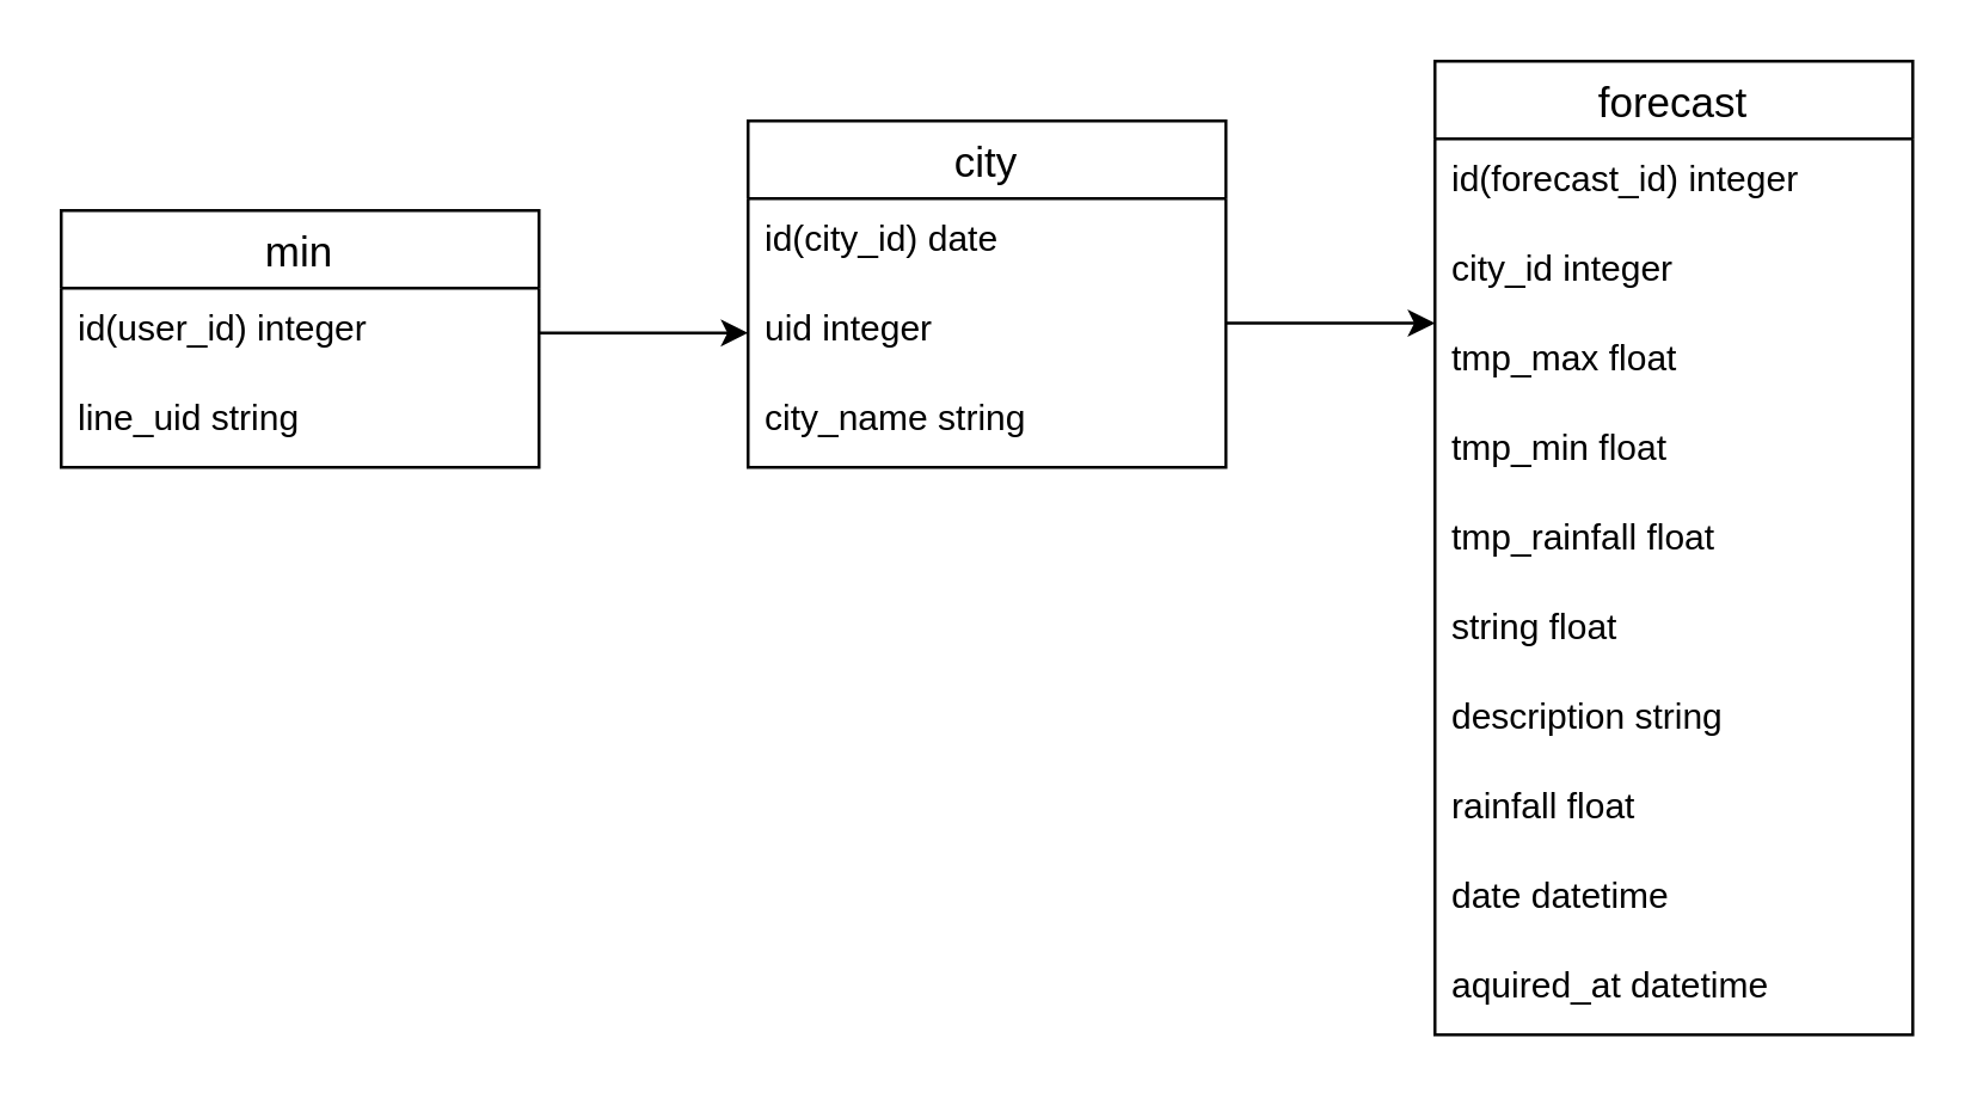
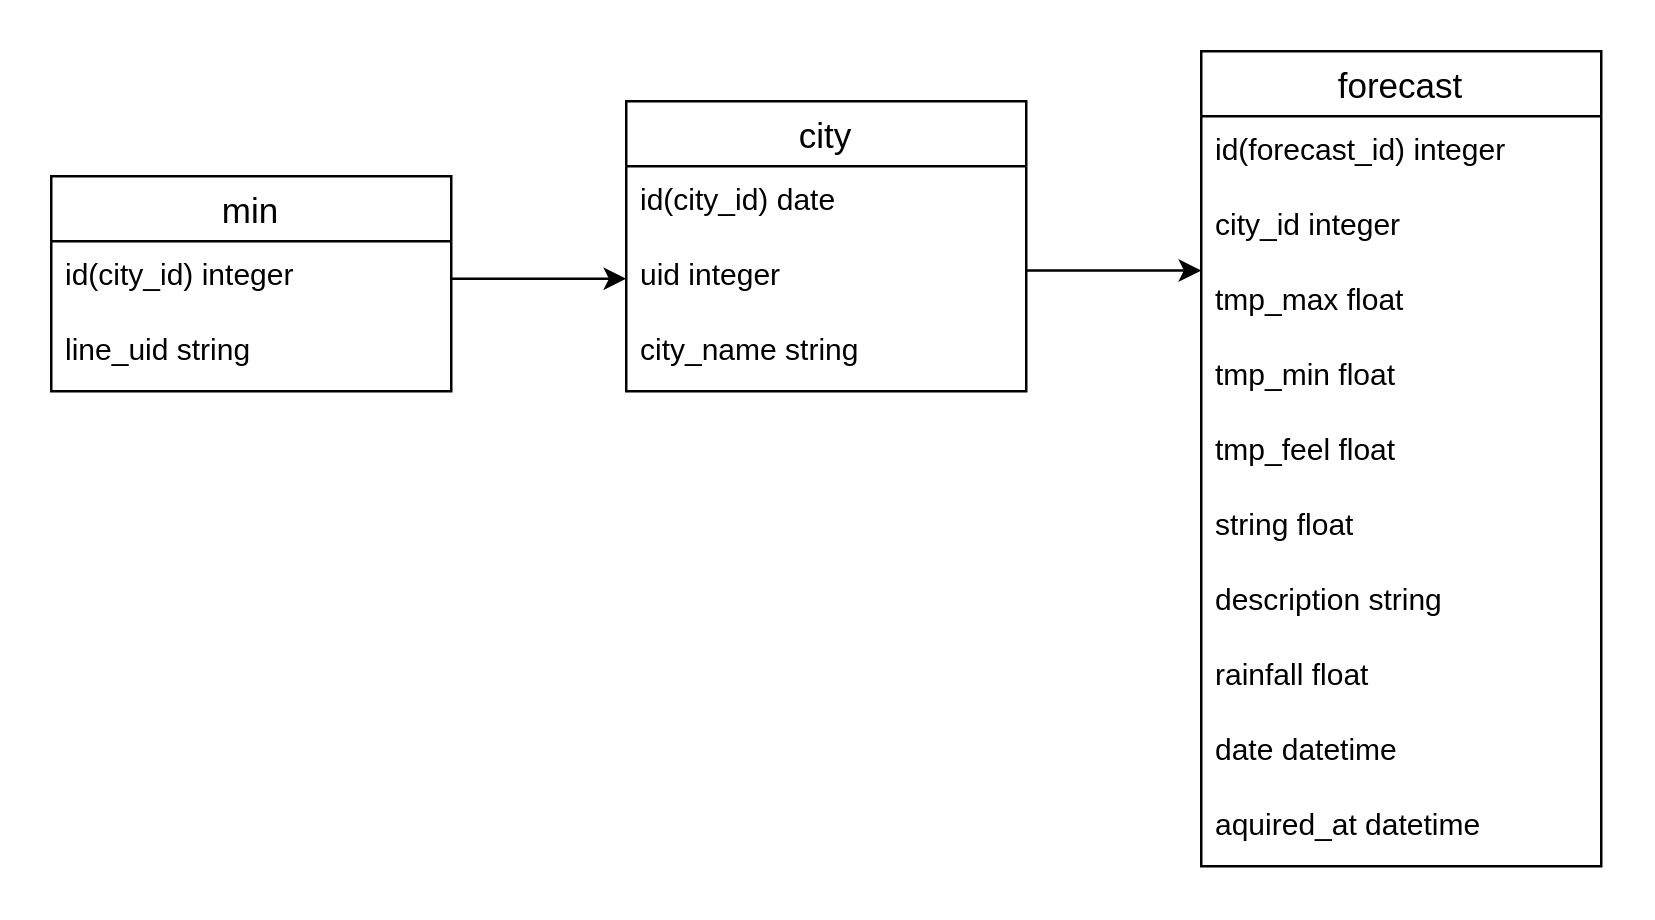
  <mxCell id="0" />
  <mxCell id="1" parent="0" />
  <mxCell id="2" value="min" style="swimlane;fontStyle=0;childLayout=stackLayout;horizontal=1;startSize=26;horizontalStack=0;resizeParent=1;resizeParentMax=0;resizeLast=0;collapsible=1;marginBottom=0;align=center;fontSize=14;" parent="1" vertex="1"><mxGeometry x="20" y="70" width="160" height="86" as="geometry" /></mxCell>
- <mxCell id="3" value="id(user_id) integer" style="text;strokeColor=none;fillColor=none;spacingLeft=4;spacingRight=4;overflow=hidden;rotatable=0;points=[[0,0.5],[1,0.5]];portConstraint=eastwest;fontSize=12;" parent="2" vertex="1"><mxGeometry y="26" width="160" height="30" as="geometry" /></mxCell>
+ <mxCell id="3" value="id(city_id) integer" style="text;strokeColor=none;fillColor=none;spacingLeft=4;spacingRight=4;overflow=hidden;rotatable=0;points=[[0,0.5],[1,0.5]];portConstraint=eastwest;fontSize=12;" parent="2" vertex="1"><mxGeometry y="26" width="160" height="30" as="geometry" /></mxCell>
  <mxCell id="4" value="line_uid string" style="text;strokeColor=none;fillColor=none;spacingLeft=4;spacingRight=4;overflow=hidden;rotatable=0;points=[[0,0.5],[1,0.5]];portConstraint=eastwest;fontSize=12;" parent="2" vertex="1"><mxGeometry y="56" width="160" height="30" as="geometry" /></mxCell>
  <mxCell id="5" style="edgeStyle=none;html=1;" parent="1" source="3" edge="1"><mxGeometry relative="1" as="geometry"><mxPoint x="250" y="111" as="targetPoint" /></mxGeometry></mxCell>
  <mxCell id="6" value="forecast" style="swimlane;fontStyle=0;childLayout=stackLayout;horizontal=1;startSize=26;horizontalStack=0;resizeParent=1;resizeParentMax=0;resizeLast=0;collapsible=1;marginBottom=0;align=center;fontSize=14;" parent="1" vertex="1"><mxGeometry x="480" y="20" width="160" height="326" as="geometry" /></mxCell>
  <mxCell id="7" value="id(forecast_id) integer" style="text;strokeColor=none;fillColor=none;spacingLeft=4;spacingRight=4;overflow=hidden;rotatable=0;points=[[0,0.5],[1,0.5]];portConstraint=eastwest;fontSize=12;" parent="6" vertex="1"><mxGeometry y="26" width="160" height="30" as="geometry" /></mxCell>
  <mxCell id="8" value="city_id integer" style="text;strokeColor=none;fillColor=none;spacingLeft=4;spacingRight=4;overflow=hidden;rotatable=0;points=[[0,0.5],[1,0.5]];portConstraint=eastwest;fontSize=12;" parent="6" vertex="1"><mxGeometry y="56" width="160" height="30" as="geometry" /></mxCell>
  <mxCell id="9" value="tmp_max float" style="text;strokeColor=none;fillColor=none;spacingLeft=4;spacingRight=4;overflow=hidden;rotatable=0;points=[[0,0.5],[1,0.5]];portConstraint=eastwest;fontSize=12;" parent="6" vertex="1"><mxGeometry y="86" width="160" height="30" as="geometry" /></mxCell>
  <mxCell id="10" value="tmp_min float" style="text;strokeColor=none;fillColor=none;spacingLeft=4;spacingRight=4;overflow=hidden;rotatable=0;points=[[0,0.5],[1,0.5]];portConstraint=eastwest;fontSize=12;" parent="6" vertex="1"><mxGeometry y="116" width="160" height="30" as="geometry" /></mxCell>
- <mxCell id="11" value="tmp_rainfall float" style="text;strokeColor=none;fillColor=none;spacingLeft=4;spacingRight=4;overflow=hidden;rotatable=0;points=[[0,0.5],[1,0.5]];portConstraint=eastwest;fontSize=12;" parent="6" vertex="1"><mxGeometry y="146" width="160" height="30" as="geometry" /></mxCell>
+ <mxCell id="11" value="tmp_feel float" style="text;strokeColor=none;fillColor=none;spacingLeft=4;spacingRight=4;overflow=hidden;rotatable=0;points=[[0,0.5],[1,0.5]];portConstraint=eastwest;fontSize=12;" parent="6" vertex="1"><mxGeometry y="146" width="160" height="30" as="geometry" /></mxCell>
  <mxCell id="12" value="string float" style="text;strokeColor=none;fillColor=none;spacingLeft=4;spacingRight=4;overflow=hidden;rotatable=0;points=[[0,0.5],[1,0.5]];portConstraint=eastwest;fontSize=12;" vertex="1" parent="6"><mxGeometry y="176" width="160" height="30" as="geometry" /></mxCell>
  <mxCell id="13" value="description string" style="text;strokeColor=none;fillColor=none;spacingLeft=4;spacingRight=4;overflow=hidden;rotatable=0;points=[[0,0.5],[1,0.5]];portConstraint=eastwest;fontSize=12;" parent="6" vertex="1"><mxGeometry y="206" width="160" height="30" as="geometry" /></mxCell>
  <mxCell id="14" value="rainfall float" style="text;strokeColor=none;fillColor=none;spacingLeft=4;spacingRight=4;overflow=hidden;rotatable=0;points=[[0,0.5],[1,0.5]];portConstraint=eastwest;fontSize=12;" parent="6" vertex="1"><mxGeometry y="236" width="160" height="30" as="geometry" /></mxCell>
  <mxCell id="15" value="date datetime" style="text;strokeColor=none;fillColor=none;spacingLeft=4;spacingRight=4;overflow=hidden;rotatable=0;points=[[0,0.5],[1,0.5]];portConstraint=eastwest;fontSize=12;" parent="6" vertex="1"><mxGeometry y="266" width="160" height="30" as="geometry" /></mxCell>
  <mxCell id="16" value="aquired_at datetime" style="text;strokeColor=none;fillColor=none;spacingLeft=4;spacingRight=4;overflow=hidden;rotatable=0;points=[[0,0.5],[1,0.5]];portConstraint=eastwest;fontSize=12;" parent="6" vertex="1"><mxGeometry y="296" width="160" height="30" as="geometry" /></mxCell>
  <mxCell id="17" value="city" style="swimlane;fontStyle=0;childLayout=stackLayout;horizontal=1;startSize=26;horizontalStack=0;resizeParent=1;resizeParentMax=0;resizeLast=0;collapsible=1;marginBottom=0;align=center;fontSize=14;" parent="1" vertex="1"><mxGeometry x="250" y="40" width="160" height="116" as="geometry" /></mxCell>
  <mxCell id="18" value="id(city_id) date" style="text;strokeColor=none;fillColor=none;spacingLeft=4;spacingRight=4;overflow=hidden;rotatable=0;points=[[0,0.5],[1,0.5]];portConstraint=eastwest;fontSize=12;" parent="17" vertex="1"><mxGeometry y="26" width="160" height="30" as="geometry" /></mxCell>
  <mxCell id="19" value="uid integer" style="text;strokeColor=none;fillColor=none;spacingLeft=4;spacingRight=4;overflow=hidden;rotatable=0;points=[[0,0.5],[1,0.5]];portConstraint=eastwest;fontSize=12;" parent="17" vertex="1"><mxGeometry y="56" width="160" height="30" as="geometry" /></mxCell>
  <mxCell id="20" value="city_name string" style="text;strokeColor=none;fillColor=none;spacingLeft=4;spacingRight=4;overflow=hidden;rotatable=0;points=[[0,0.5],[1,0.5]];portConstraint=eastwest;fontSize=12;" parent="17" vertex="1"><mxGeometry y="86" width="160" height="30" as="geometry" /></mxCell>
  <mxCell id="21" style="edgeStyle=none;html=1;" parent="1" edge="1"><mxGeometry relative="1" as="geometry"><mxPoint x="480" y="107.71" as="targetPoint" /><mxPoint x="410" y="107.71" as="sourcePoint" /></mxGeometry></mxCell>
